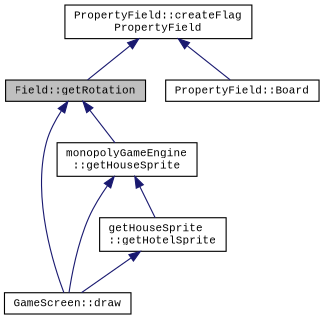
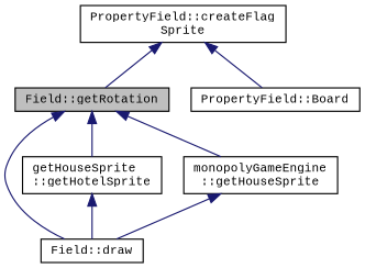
  digraph {
    fontname="Liberation Mono"
    rankdir=TB
    node [color=black fillcolor=white fontname="Liberation Mono" fontsize=10 shape=record style=filled]
    edge [color=midnightblue dir=back fontname="Liberation Mono" fontsize=10 labelfontname=Helvetica labelfontsize=10 style=solid]
    n1 [fillcolor=grey75 fontcolor=black height=0.2 label="Field::getRotation" width=0.4]
-   n2 [height=0.2 label="GameScreen::draw" width=0.4]
+   n2 [height=0.2 label="Field::draw" width=0.4]
    n3 [height=0.2 label="getHouseSprite\l::getHotelSprite" width=0.4]
    n4 [height=0.2 label="monopolyGameEngine\l::getHouseSprite" width=0.4]
-   n5 [height=0.2 label="PropertyField::createFlag\lPropertyField" width=0.4]
+   n5 [height=0.2 label="PropertyField::createFlag\lSprite" width=0.4]
    n6 [height=0.2 label="PropertyField::Board" width=0.4]
    n1 -> n2
-   n4 -> n3
+   n1 -> n3
    n1 -> n4
    n3 -> n2
    n4 -> n2
    n5 -> n1
    n5 -> n6
  }
